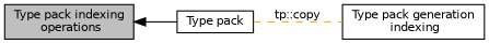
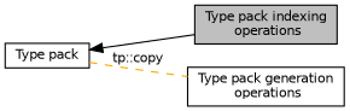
  digraph {
    fontname="DejaVu Sans"
    rankdir=LR
    node [color=black fillcolor=white fontname="DejaVu Sans" fontsize=10 shape=box style=filled]
    edge [fontname="DejaVu Sans" fontsize=10 labelfontname=Helvetica labelfontsize=10 shape=plaintext]
    n1 [fillcolor=grey75 fontcolor=black height=0.2 label="Type pack indexing\l operations" width=0.4]
-   n2 [height=0.2 label="Type pack generation\l indexing" width=0.4]
+   n2 [height=0.2 label="Type pack generation\l operations" width=0.4]
    n3 [height=0.2 label="Type pack" width=0.4]
-   n1 -> n3 [dir=back style=solid]
+   n3 -> n1 [dir=back style=solid]
    n3 -> n2 [color=orange dir=none label="tp::copy" style=dashed]
  }
